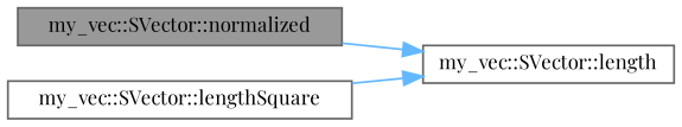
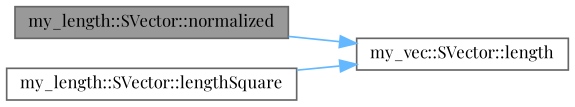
  digraph {
    fontname="Playfair Display"
    rankdir=LR
    node [color=grey40 fillcolor=white fontname="Playfair Display" fontsize=10 shape=box style=filled]
    edge [color=steelblue1 fontname="Playfair Display" fontsize=10 labelfontname=Helvetica labelfontsize=10 style=solid]
-   n1 [color=gray40 fillcolor=grey60 fontcolor=black height=0.2 label="my_vec::SVector::normalized" width=0.4]
+   n1 [color=gray40 fillcolor=grey60 fontcolor=black height=0.2 label="my_length::SVector::normalized" width=0.4]
    n2 [height=0.2 label="my_vec::SVector::length" width=0.4]
-   n3 [height=0.2 label="my_vec::SVector::lengthSquare" width=0.4]
+   n3 [height=0.2 label="my_length::SVector::lengthSquare" width=0.4]
    n1 -> n2
    n3 -> n2
  }
